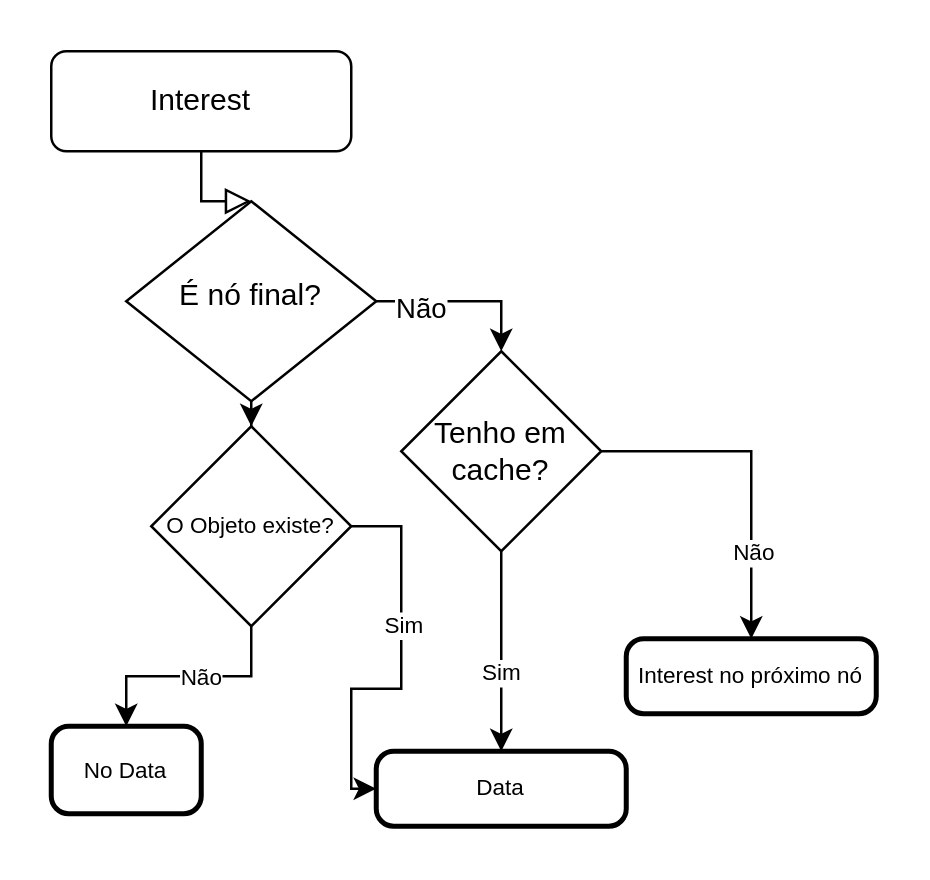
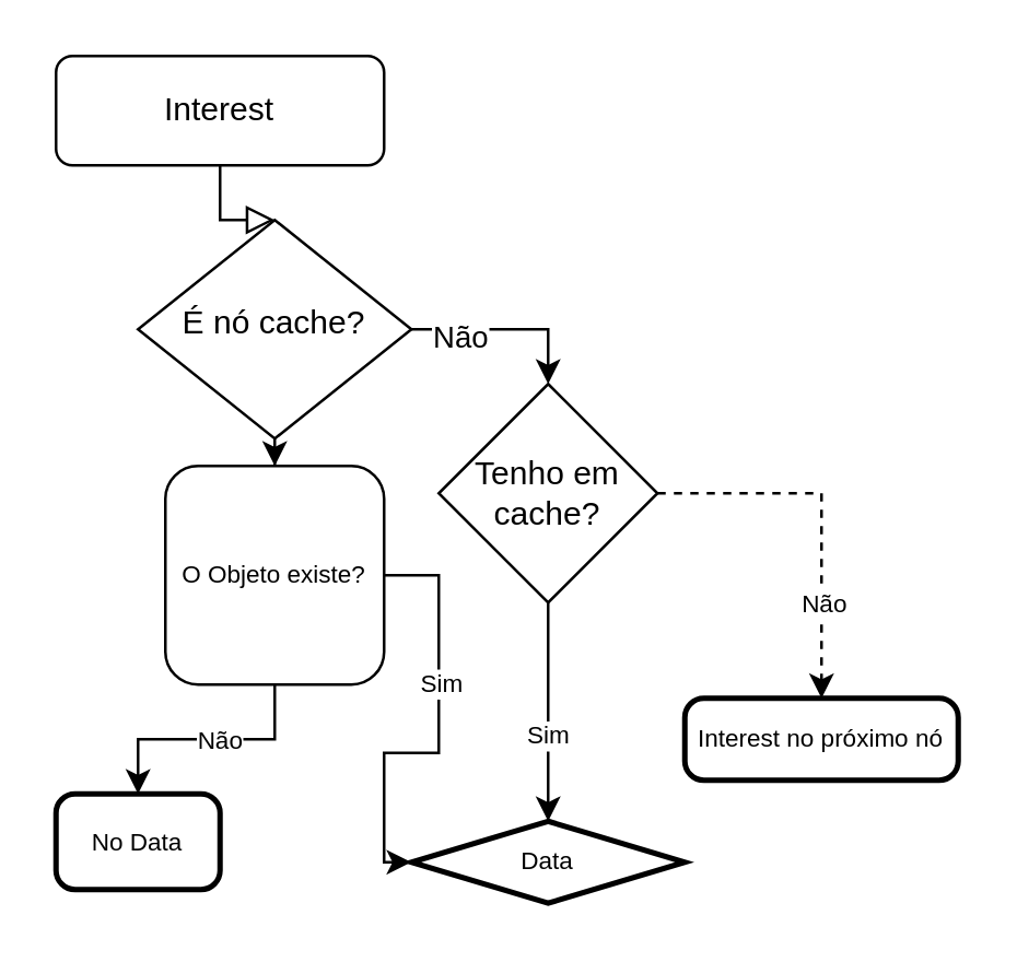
  <mxCell id="0" />
  <mxCell id="1" parent="0" />
  <mxCell id="2" value="" style="rounded=0;html=1;jettySize=auto;orthogonalLoop=1;fontSize=11;endArrow=block;endFill=0;endSize=8;strokeWidth=1;shadow=0;labelBackgroundColor=none;edgeStyle=orthogonalEdgeStyle;" parent="1" source="3" target="7" edge="1"><mxGeometry relative="1" as="geometry" /></mxCell>
  <mxCell id="3" value="Interest" style="rounded=1;whiteSpace=wrap;html=1;fontSize=12;glass=0;strokeWidth=1;shadow=0;" parent="1" vertex="1"><mxGeometry x="20" y="20" width="120" height="40" as="geometry" /></mxCell>
  <mxCell id="4" style="edgeStyle=orthogonalEdgeStyle;rounded=0;orthogonalLoop=1;jettySize=auto;html=1;entryX=0.5;entryY=0;entryDx=0;entryDy=0;" edge="1" parent="1" source="7" target="12"><mxGeometry relative="1" as="geometry" /></mxCell>
  <mxCell id="5" value="Não" style="edgeLabel;html=1;align=center;verticalAlign=middle;resizable=0;points=[];" vertex="1" connectable="0" parent="4"><mxGeometry x="-0.52" y="-2" relative="1" as="geometry"><mxPoint as="offset" /></mxGeometry></mxCell>
  <mxCell id="6" style="edgeStyle=orthogonalEdgeStyle;rounded=0;orthogonalLoop=1;jettySize=auto;html=1;entryX=0.5;entryY=0;entryDx=0;entryDy=0;fontSize=9;" edge="1" parent="1" source="7" target="19"><mxGeometry relative="1" as="geometry" /></mxCell>
- <mxCell id="7" value="É nó final?" style="rhombus;whiteSpace=wrap;html=1;shadow=0;fontFamily=Helvetica;fontSize=12;align=center;strokeWidth=1;spacing=6;spacingTop=-4;" parent="1" vertex="1"><mxGeometry x="50" y="80" width="100" height="80" as="geometry" /></mxCell>
- <mxCell id="8" style="edgeStyle=orthogonalEdgeStyle;rounded=0;orthogonalLoop=1;jettySize=auto;html=1;entryX=0.5;entryY=0;entryDx=0;entryDy=0;fontSize=9;" edge="1" parent="1" source="12" target="13"><mxGeometry relative="1" as="geometry"><Array as="points"><mxPoint x="200" y="180" /><mxPoint x="290" y="180" /></Array></mxGeometry></mxCell>
+ <mxCell id="7" value="É nó cache?" style="rhombus;whiteSpace=wrap;html=1;shadow=0;fontFamily=Helvetica;fontSize=12;align=center;strokeWidth=1;spacing=6;spacingTop=-4;" parent="1" vertex="1"><mxGeometry x="50" y="80" width="100" height="80" as="geometry" /></mxCell>
+ <mxCell id="8" style="edgeStyle=orthogonalEdgeStyle;rounded=0;orthogonalLoop=1;jettySize=auto;html=1;entryX=0.5;entryY=0;entryDx=0;entryDy=0;fontSize=9;dashed=1;" edge="1" parent="1" source="12" target="13"><mxGeometry relative="1" as="geometry"><Array as="points"><mxPoint x="200" y="180" /><mxPoint x="290" y="180" /></Array></mxGeometry></mxCell>
  <mxCell id="9" value="Não" style="edgeLabel;html=1;align=center;verticalAlign=middle;resizable=0;points=[];fontSize=9;" vertex="1" connectable="0" parent="8"><mxGeometry x="0.486" relative="1" as="geometry"><mxPoint as="offset" /></mxGeometry></mxCell>
  <mxCell id="10" style="edgeStyle=orthogonalEdgeStyle;rounded=0;orthogonalLoop=1;jettySize=auto;html=1;entryX=0.5;entryY=0;entryDx=0;entryDy=0;fontSize=9;" edge="1" parent="1" source="12" target="14"><mxGeometry relative="1" as="geometry" /></mxCell>
  <mxCell id="11" value="Sim" style="edgeLabel;html=1;align=center;verticalAlign=middle;resizable=0;points=[];fontSize=9;" vertex="1" connectable="0" parent="10"><mxGeometry x="0.2" y="-1" relative="1" as="geometry"><mxPoint as="offset" /></mxGeometry></mxCell>
  <mxCell id="12" value="Tenho em cache?" style="rhombus;whiteSpace=wrap;html=1;" vertex="1" parent="1"><mxGeometry x="160" y="140" width="80" height="80" as="geometry" /></mxCell>
  <mxCell id="13" value="Interest no próximo nó" style="rounded=1;whiteSpace=wrap;html=1;absoluteArcSize=1;arcSize=14;strokeWidth=2;fontSize=9;" vertex="1" parent="1"><mxGeometry x="250" y="255" width="100" height="30" as="geometry" /></mxCell>
- <mxCell id="14" value="Data" style="rounded=1;whiteSpace=wrap;html=1;absoluteArcSize=1;arcSize=14;strokeWidth=2;fontSize=9;" vertex="1" parent="1"><mxGeometry x="150" y="300" width="100" height="30" as="geometry" /></mxCell>
+ <mxCell id="14" value="Data" style="rhombus;whiteSpace=wrap;html=1;absoluteArcSize=1;arcSize=14;strokeWidth=2;fontSize=9;" vertex="1" parent="1"><mxGeometry x="150" y="300" width="100" height="30" as="geometry" /></mxCell>
  <mxCell id="15" style="edgeStyle=orthogonalEdgeStyle;rounded=0;orthogonalLoop=1;jettySize=auto;html=1;entryX=0;entryY=0.5;entryDx=0;entryDy=0;fontSize=9;" edge="1" parent="1" source="19" target="14"><mxGeometry relative="1" as="geometry"><Array as="points"><mxPoint x="160" y="210" /><mxPoint x="160" y="275" /><mxPoint x="140" y="275" /><mxPoint x="140" y="315" /></Array></mxGeometry></mxCell>
  <mxCell id="16" value="Sim" style="edgeLabel;html=1;align=center;verticalAlign=middle;resizable=0;points=[];fontSize=9;" vertex="1" connectable="0" parent="15"><mxGeometry x="-0.236" relative="1" as="geometry"><mxPoint as="offset" /></mxGeometry></mxCell>
  <mxCell id="17" style="edgeStyle=orthogonalEdgeStyle;rounded=0;orthogonalLoop=1;jettySize=auto;html=1;entryX=0.5;entryY=0;entryDx=0;entryDy=0;fontSize=9;" edge="1" parent="1" source="19" target="20"><mxGeometry relative="1" as="geometry" /></mxCell>
  <mxCell id="18" value="Não" style="edgeLabel;html=1;align=center;verticalAlign=middle;resizable=0;points=[];fontSize=9;" vertex="1" connectable="0" parent="17"><mxGeometry x="-0.08" relative="1" as="geometry"><mxPoint as="offset" /></mxGeometry></mxCell>
- <mxCell id="19" value="O Objeto existe?" style="rhombus;whiteSpace=wrap;html=1;fontSize=9;" vertex="1" parent="1"><mxGeometry x="60" y="170" width="80" height="80" as="geometry" /></mxCell>
+ <mxCell id="19" value="O Objeto existe?" style="whiteSpace=wrap;html=1;fontSize=9;rounded=1;" vertex="1" parent="1"><mxGeometry x="60" y="170" width="80" height="80" as="geometry" /></mxCell>
  <mxCell id="20" value="No Data" style="rounded=1;whiteSpace=wrap;html=1;absoluteArcSize=1;arcSize=14;strokeWidth=2;fontSize=9;" vertex="1" parent="1"><mxGeometry x="20" y="290" width="60" height="35" as="geometry" /></mxCell>
